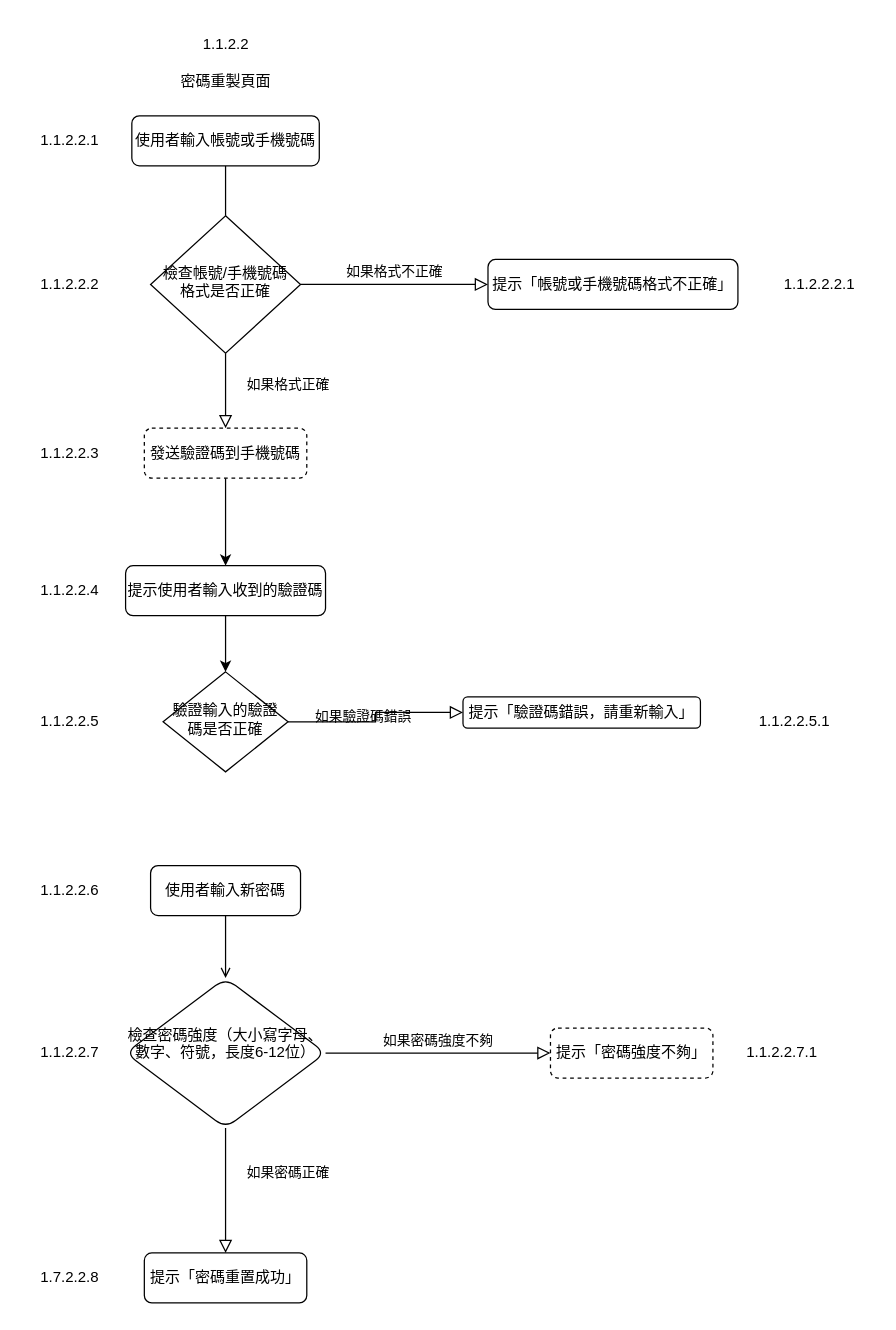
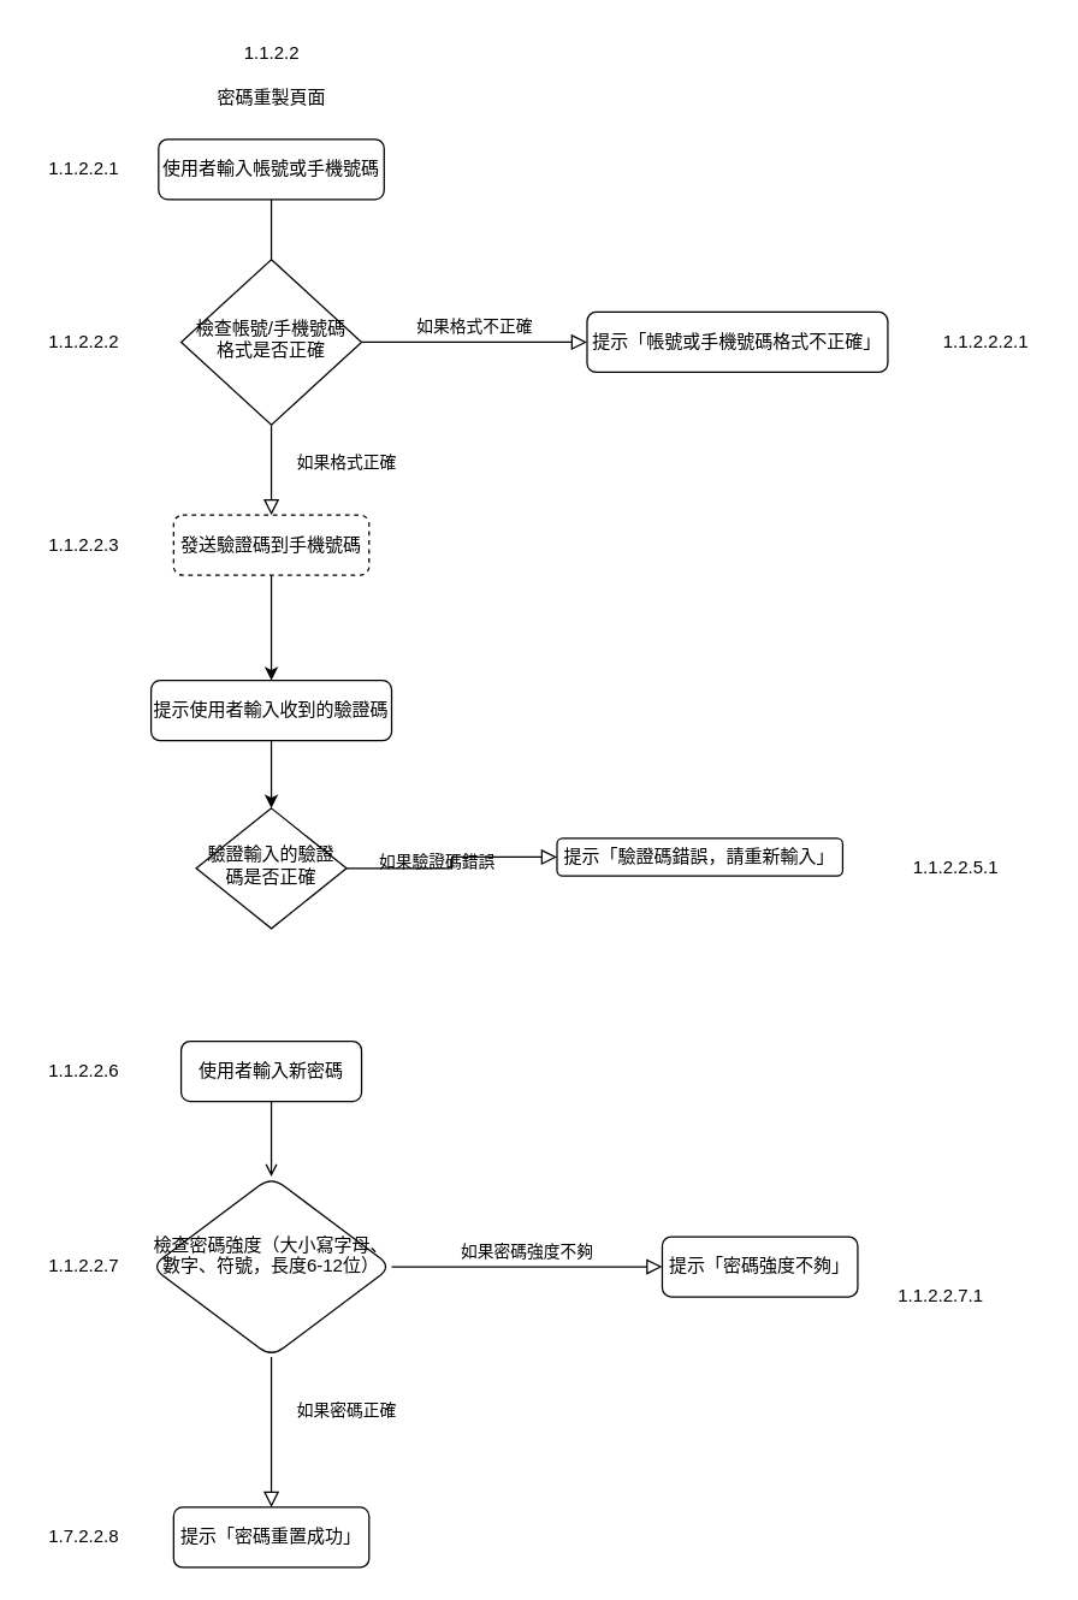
  <mxCell id="0" />
  <mxCell id="1" parent="0" />
  <mxCell id="2" value="" style="rounded=0;html=1;jettySize=auto;orthogonalLoop=1;fontSize=11;endArrow=none;endFill=0;endSize=8;strokeWidth=1;shadow=0;labelBackgroundColor=none;edgeStyle=orthogonalEdgeStyle;" parent="1" source="3" target="6" edge="1"><mxGeometry relative="1" as="geometry" /></mxCell>
  <mxCell id="3" value="&lt;div&gt;使用者輸入帳號或手機號碼&lt;/div&gt;" style="rounded=1;whiteSpace=wrap;html=1;fontSize=12;glass=0;strokeWidth=1;shadow=0;" parent="1" vertex="1"><mxGeometry x="105" y="92" width="150" height="40" as="geometry" /></mxCell>
  <mxCell id="4" value="如果格式&lt;span style=&quot;background-color: initial;&quot;&gt;正確&lt;/span&gt;" style="rounded=0;html=1;jettySize=auto;orthogonalLoop=1;fontSize=11;endArrow=block;endFill=0;endSize=8;strokeWidth=1;shadow=0;labelBackgroundColor=none;edgeStyle=orthogonalEdgeStyle;exitX=0.5;exitY=1;exitDx=0;exitDy=0;entryX=0.5;entryY=0;entryDx=0;entryDy=0;" parent="1" source="6" target="15" edge="1"><mxGeometry x="-0.167" y="50" relative="1" as="geometry"><mxPoint as="offset" /><mxPoint x="180" y="302" as="sourcePoint" /><mxPoint x="180" y="402" as="targetPoint" /></mxGeometry></mxCell>
  <mxCell id="5" value="&lt;div&gt;如果格式不正確&lt;/div&gt;" style="edgeStyle=orthogonalEdgeStyle;rounded=0;html=1;jettySize=auto;orthogonalLoop=1;fontSize=11;endArrow=block;endFill=0;endSize=8;strokeWidth=1;shadow=0;labelBackgroundColor=none;" parent="1" source="6" target="7" edge="1"><mxGeometry y="10" relative="1" as="geometry"><mxPoint as="offset" /></mxGeometry></mxCell>
  <mxCell id="6" value="&lt;div&gt;檢查帳號/手機號碼格式是否正確&lt;/div&gt;" style="rhombus;whiteSpace=wrap;html=1;shadow=0;fontFamily=Helvetica;fontSize=12;align=center;strokeWidth=1;spacing=6;spacingTop=-4;" parent="1" vertex="1"><mxGeometry x="120" y="172" width="120" height="110" as="geometry" /></mxCell>
  <mxCell id="7" value="&lt;div&gt;提示「帳號或手機號碼格式不正確」&lt;/div&gt;" style="rounded=1;whiteSpace=wrap;html=1;fontSize=12;glass=0;strokeWidth=1;shadow=0;" parent="1" vertex="1"><mxGeometry x="390" y="207" width="200" height="40" as="geometry" /></mxCell>
  <mxCell id="8" value="&lt;div&gt;如果驗證碼錯誤&lt;/div&gt;" style="edgeStyle=orthogonalEdgeStyle;rounded=0;html=1;jettySize=auto;orthogonalLoop=1;fontSize=11;endArrow=block;endFill=0;endSize=8;strokeWidth=1;shadow=0;labelBackgroundColor=none;" parent="1" source="9" target="12" edge="1"><mxGeometry y="10" relative="1" as="geometry"><mxPoint as="offset" /></mxGeometry></mxCell>
  <mxCell id="9" value="&lt;div&gt;驗證輸入的驗證碼是否正確&lt;/div&gt;" style="rhombus;whiteSpace=wrap;html=1;shadow=0;fontFamily=Helvetica;fontSize=12;align=center;strokeWidth=1;spacing=6;spacingTop=-4;" parent="1" vertex="1"><mxGeometry x="130" y="537" width="100" height="80" as="geometry" /></mxCell>
  <mxCell id="10" value="" style="edgeStyle=orthogonalEdgeStyle;rounded=0;orthogonalLoop=1;jettySize=auto;html=1;endArrow=open;" parent="1" source="11" target="18" edge="1"><mxGeometry relative="1" as="geometry" /></mxCell>
  <mxCell id="11" value="&lt;div&gt;使用者輸入新密碼&lt;/div&gt;" style="rounded=1;whiteSpace=wrap;html=1;fontSize=12;glass=0;strokeWidth=1;shadow=0;" parent="1" vertex="1"><mxGeometry x="120" y="692" width="120" height="40" as="geometry" /></mxCell>
  <mxCell id="12" value="&lt;div&gt;提示「驗證碼錯誤，請重新輸入」&lt;/div&gt;" style="rounded=1;whiteSpace=wrap;html=1;fontSize=12;glass=0;strokeWidth=1;shadow=0;" parent="1" vertex="1"><mxGeometry x="370" y="557" width="190" height="25" as="geometry" /></mxCell>
  <mxCell id="13" value="密碼重製頁面" style="text;html=1;align=center;verticalAlign=middle;resizable=0;points=[];autosize=1;strokeColor=none;fillColor=none;" parent="1" vertex="1"><mxGeometry x="130" y="50" width="100" height="30" as="geometry" /></mxCell>
  <mxCell id="14" value="" style="edgeStyle=orthogonalEdgeStyle;rounded=0;orthogonalLoop=1;jettySize=auto;html=1;" parent="1" source="15" target="17" edge="1"><mxGeometry relative="1" as="geometry" /></mxCell>
  <mxCell id="15" value="&lt;div&gt;發送驗證碼到手機號碼&lt;/div&gt;" style="rounded=1;whiteSpace=wrap;html=1;dashed=1;" parent="1" vertex="1"><mxGeometry x="115" y="342" width="130" height="40" as="geometry" /></mxCell>
  <mxCell id="16" value="" style="edgeStyle=orthogonalEdgeStyle;rounded=0;orthogonalLoop=1;jettySize=auto;html=1;" parent="1" source="17" target="9" edge="1"><mxGeometry relative="1" as="geometry" /></mxCell>
  <mxCell id="17" value="&lt;div&gt;提示使用者輸入收到的驗證碼&lt;/div&gt;" style="whiteSpace=wrap;html=1;rounded=1;" parent="1" vertex="1"><mxGeometry x="100" y="452" width="160" height="40" as="geometry" /></mxCell>
  <mxCell id="18" value="&lt;div&gt;檢查密碼強度（大小寫字母、數字、符號，長度6-12位）&lt;/div&gt;&lt;div&gt;&lt;br&gt;&lt;/div&gt;" style="rhombus;whiteSpace=wrap;html=1;rounded=1;glass=0;strokeWidth=1;shadow=0;" parent="1" vertex="1"><mxGeometry x="100" y="782" width="160" height="120" as="geometry" /></mxCell>
  <mxCell id="19" value="&lt;div&gt;如果密碼強度不夠&lt;/div&gt;" style="edgeStyle=orthogonalEdgeStyle;rounded=0;html=1;jettySize=auto;orthogonalLoop=1;fontSize=11;endArrow=block;endFill=0;endSize=8;strokeWidth=1;shadow=0;labelBackgroundColor=none;exitX=1;exitY=0.5;exitDx=0;exitDy=0;entryX=0;entryY=0.5;entryDx=0;entryDy=0;" parent="1" source="18" target="20" edge="1"><mxGeometry y="10" relative="1" as="geometry"><mxPoint as="offset" /><mxPoint x="270" y="851.5" as="sourcePoint" /><mxPoint x="410" y="851.5" as="targetPoint" /></mxGeometry></mxCell>
- <mxCell id="20" value="&lt;div&gt;提示「密碼強度不夠」&lt;/div&gt;" style="rounded=1;whiteSpace=wrap;html=1;fontSize=12;glass=0;strokeWidth=1;shadow=0;dashed=1;" parent="1" vertex="1"><mxGeometry x="440" y="822" width="130" height="40" as="geometry" /></mxCell>
+ <mxCell id="20" value="&lt;div&gt;提示「密碼強度不夠」&lt;/div&gt;" style="rounded=1;whiteSpace=wrap;html=1;fontSize=12;glass=0;strokeWidth=1;shadow=0;" parent="1" vertex="1"><mxGeometry x="440" y="822" width="130" height="40" as="geometry" /></mxCell>
  <mxCell id="21" value="&lt;div&gt;如果密碼正確&lt;/div&gt;" style="rounded=0;html=1;jettySize=auto;orthogonalLoop=1;fontSize=11;endArrow=block;endFill=0;endSize=8;strokeWidth=1;shadow=0;labelBackgroundColor=none;edgeStyle=orthogonalEdgeStyle;exitX=0.5;exitY=1;exitDx=0;exitDy=0;entryX=0.5;entryY=0;entryDx=0;entryDy=0;" parent="1" source="18" target="22" edge="1"><mxGeometry x="-0.286" y="50" relative="1" as="geometry"><mxPoint as="offset" /><mxPoint x="390" y="1102" as="sourcePoint" /><mxPoint x="180" y="982" as="targetPoint" /></mxGeometry></mxCell>
  <mxCell id="22" value="&lt;div&gt;提示「密碼重置成功」&lt;/div&gt;" style="rounded=1;whiteSpace=wrap;html=1;fontSize=12;glass=0;strokeWidth=1;shadow=0;" parent="1" vertex="1"><mxGeometry x="115" y="1002" width="130" height="40" as="geometry" /></mxCell>
  <mxCell id="23" value="1.1.2.2" style="text;html=1;align=center;verticalAlign=middle;resizable=0;points=[];autosize=1;strokeColor=none;fillColor=none;" parent="1" vertex="1"><mxGeometry x="150" y="20" width="60" height="30" as="geometry" /></mxCell>
  <mxCell id="24" value="1.1.2.2.1" style="text;html=1;align=center;verticalAlign=middle;resizable=0;points=[];autosize=1;strokeColor=none;fillColor=none;" parent="1" vertex="1"><mxGeometry x="20" y="97" width="70" height="30" as="geometry" /></mxCell>
  <mxCell id="25" value="1.1.2.2.2" style="text;html=1;align=center;verticalAlign=middle;resizable=0;points=[];autosize=1;strokeColor=none;fillColor=none;" parent="1" vertex="1"><mxGeometry x="20" y="212" width="70" height="30" as="geometry" /></mxCell>
  <mxCell id="26" value="1.1.2.2.2.1" style="text;html=1;align=center;verticalAlign=middle;resizable=0;points=[];autosize=1;strokeColor=none;fillColor=none;" parent="1" vertex="1"><mxGeometry x="615" y="212" width="80" height="30" as="geometry" /></mxCell>
  <mxCell id="27" value="1.1.2.2.3" style="text;html=1;align=center;verticalAlign=middle;resizable=0;points=[];autosize=1;strokeColor=none;fillColor=none;" parent="1" vertex="1"><mxGeometry x="20" y="347" width="70" height="30" as="geometry" /></mxCell>
- <mxCell id="28" value="1.1.2.2.4" style="text;html=1;align=center;verticalAlign=middle;resizable=0;points=[];autosize=1;strokeColor=none;fillColor=none;" parent="1" vertex="1"><mxGeometry x="20" y="457" width="70" height="30" as="geometry" /></mxCell>
- <mxCell id="29" value="1.1.2.2.5" style="text;html=1;align=center;verticalAlign=middle;resizable=0;points=[];autosize=1;strokeColor=none;fillColor=none;" parent="1" vertex="1"><mxGeometry x="20" y="562" width="70" height="30" as="geometry" /></mxCell>
  <mxCell id="30" value="1.1.2.2.5.1" style="text;html=1;align=center;verticalAlign=middle;resizable=0;points=[];autosize=1;strokeColor=none;fillColor=none;" parent="1" vertex="1"><mxGeometry x="595" y="562" width="80" height="30" as="geometry" /></mxCell>
  <mxCell id="31" value="1.1.2.2.6" style="text;html=1;align=center;verticalAlign=middle;resizable=0;points=[];autosize=1;strokeColor=none;fillColor=none;" parent="1" vertex="1"><mxGeometry x="20" y="697" width="70" height="30" as="geometry" /></mxCell>
  <mxCell id="32" value="1.1.2.2.7" style="text;html=1;align=center;verticalAlign=middle;resizable=0;points=[];autosize=1;strokeColor=none;fillColor=none;" parent="1" vertex="1"><mxGeometry x="20" y="827" width="70" height="30" as="geometry" /></mxCell>
- <mxCell id="33" value="1.1.2.2.7.1" style="text;html=1;align=center;verticalAlign=middle;resizable=0;points=[];autosize=1;strokeColor=none;fillColor=none;" parent="1" vertex="1"><mxGeometry x="585" y="827" width="80" height="30" as="geometry" /></mxCell>
+ <mxCell id="33" value="1.1.2.2.7.1" style="text;html=1;align=center;verticalAlign=middle;resizable=0;points=[];autosize=1;strokeColor=none;fillColor=none;" parent="1" vertex="1"><mxGeometry x="585" y="847" width="80" height="30" as="geometry" /></mxCell>
  <mxCell id="34" value="1.7.2.2.8" style="text;html=1;align=center;verticalAlign=middle;resizable=0;points=[];autosize=1;strokeColor=none;fillColor=none;" parent="1" vertex="1"><mxGeometry x="20" y="1007" width="70" height="30" as="geometry" /></mxCell>
